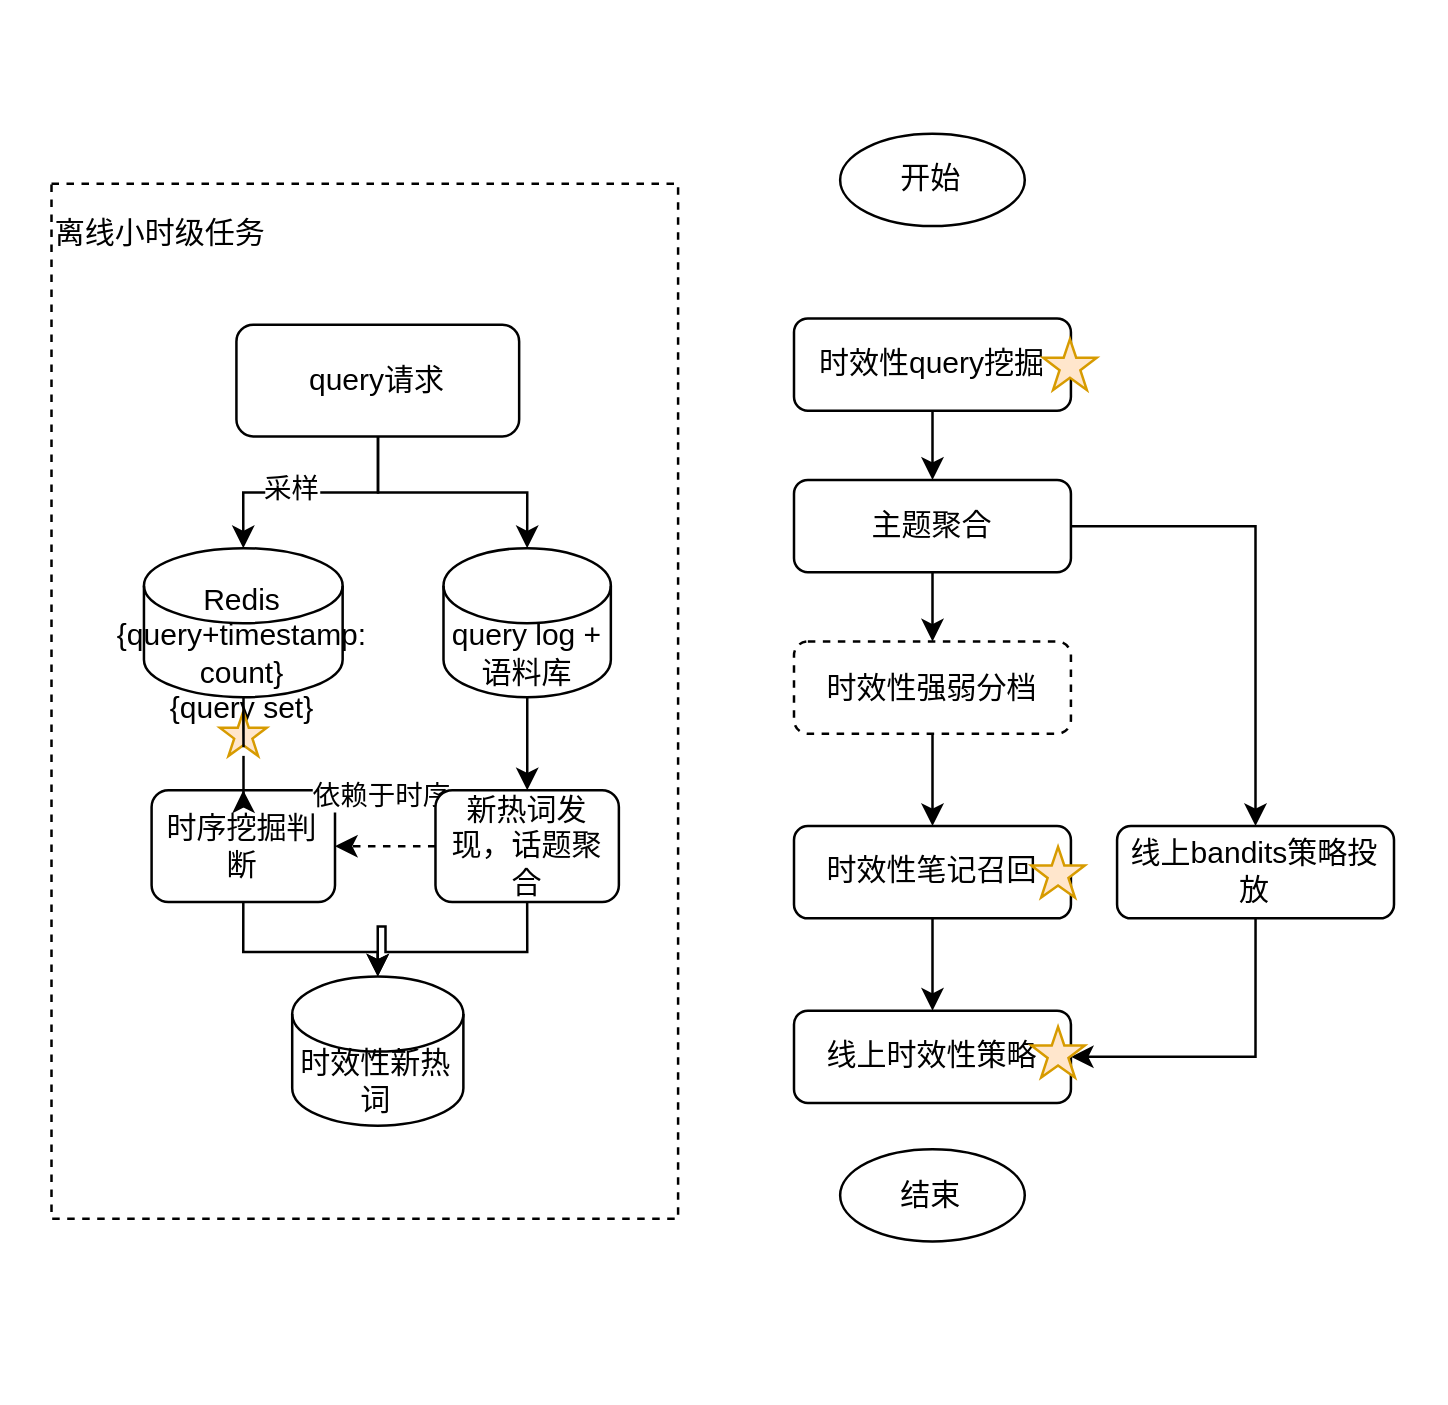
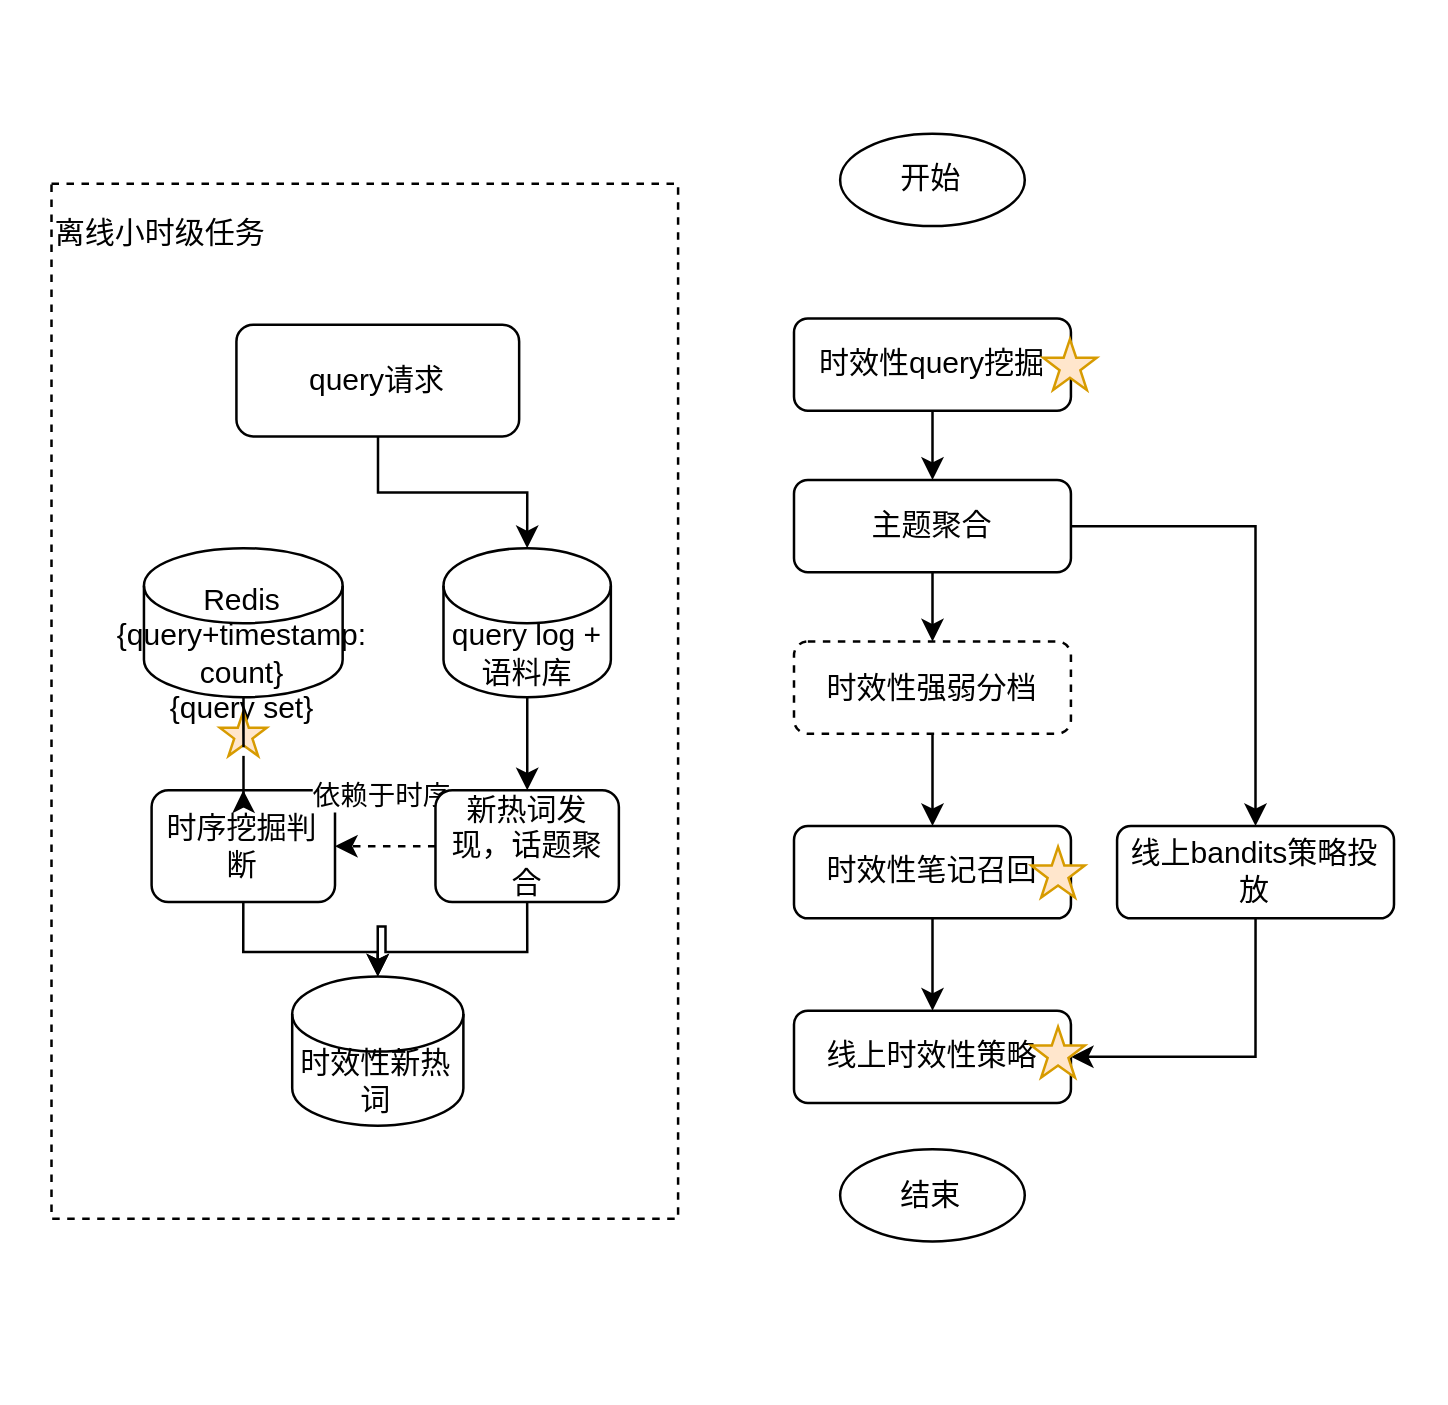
  <mxCell id="0" />
  <mxCell id="1" parent="0" />
  <mxCell id="2" value="" style="group" vertex="1" connectable="0" parent="1"><mxGeometry x="317" y="20" width="240" height="443.08" as="geometry" /></mxCell>
  <mxCell id="3" value="时效性query挖掘" style="rounded=1;whiteSpace=wrap;html=1;fontSize=12;glass=0;strokeWidth=1;shadow=0;" parent="2" vertex="1"><mxGeometry y="73.847" width="110.769" height="36.923" as="geometry" /></mxCell>
  <mxCell id="4" value="主题聚合" style="whiteSpace=wrap;html=1;rounded=1;glass=0;strokeWidth=1;shadow=0;" vertex="1" parent="2"><mxGeometry y="138.462" width="110.769" height="36.923" as="geometry" /></mxCell>
  <mxCell id="5" value="" style="edgeStyle=orthogonalEdgeStyle;rounded=0;orthogonalLoop=1;jettySize=auto;html=1;" edge="1" parent="2" source="3" target="4"><mxGeometry relative="1" as="geometry" /></mxCell>
  <mxCell id="6" value="时效性强弱分档" style="whiteSpace=wrap;html=1;rounded=1;glass=0;strokeWidth=1;shadow=0;dashed=1;" vertex="1" parent="2"><mxGeometry y="203.078" width="110.769" height="36.923" as="geometry" /></mxCell>
  <mxCell id="7" value="" style="edgeStyle=orthogonalEdgeStyle;rounded=0;orthogonalLoop=1;jettySize=auto;html=1;" edge="1" parent="2" source="4" target="6"><mxGeometry relative="1" as="geometry" /></mxCell>
  <mxCell id="8" value="时效性笔记召回" style="whiteSpace=wrap;html=1;rounded=1;glass=0;strokeWidth=1;shadow=0;" vertex="1" parent="2"><mxGeometry y="276.925" width="110.769" height="36.923" as="geometry" /></mxCell>
  <mxCell id="9" value="" style="edgeStyle=orthogonalEdgeStyle;rounded=0;orthogonalLoop=1;jettySize=auto;html=1;" edge="1" parent="2" source="6" target="8"><mxGeometry relative="1" as="geometry" /></mxCell>
  <mxCell id="10" value="线上bandits策略投放" style="whiteSpace=wrap;html=1;rounded=1;glass=0;strokeWidth=1;shadow=0;" vertex="1" parent="2"><mxGeometry x="129.231" y="276.925" width="110.769" height="36.923" as="geometry" /></mxCell>
  <mxCell id="11" value="" style="edgeStyle=orthogonalEdgeStyle;rounded=0;orthogonalLoop=1;jettySize=auto;html=1;" edge="1" parent="2" source="4" target="10"><mxGeometry relative="1" as="geometry" /></mxCell>
  <mxCell id="12" value="线上时效性策略" style="whiteSpace=wrap;html=1;rounded=1;glass=0;strokeWidth=1;shadow=0;" vertex="1" parent="2"><mxGeometry y="350.772" width="110.769" height="36.923" as="geometry" /></mxCell>
  <mxCell id="13" value="" style="edgeStyle=orthogonalEdgeStyle;rounded=0;orthogonalLoop=1;jettySize=auto;html=1;" edge="1" parent="2" source="8" target="12"><mxGeometry relative="1" as="geometry" /></mxCell>
  <mxCell id="14" style="edgeStyle=orthogonalEdgeStyle;rounded=0;orthogonalLoop=1;jettySize=auto;html=1;entryX=1;entryY=0.5;entryDx=0;entryDy=0;exitX=0.5;exitY=1;exitDx=0;exitDy=0;" edge="1" parent="2" source="10" target="12"><mxGeometry relative="1" as="geometry" /></mxCell>
  <mxCell id="15" value="结束" style="ellipse;whiteSpace=wrap;html=1;rounded=1;glass=0;strokeWidth=1;shadow=0;" vertex="1" parent="2"><mxGeometry x="18.462" y="406.157" width="73.846" height="36.923" as="geometry" /></mxCell>
  <mxCell id="16" value="开始" style="ellipse;whiteSpace=wrap;html=1;rounded=1;glass=0;strokeWidth=1;shadow=0;" vertex="1" parent="2"><mxGeometry x="18.462" width="73.846" height="36.923" as="geometry" /></mxCell>
  <mxCell id="17" value="" style="verticalLabelPosition=bottom;verticalAlign=top;html=1;shape=mxgraph.basic.star;fillColor=#ffe6cc;strokeColor=#d79b00;" vertex="1" parent="2"><mxGeometry x="99.692" y="82.154" width="21.378" height="20.308" as="geometry" /></mxCell>
  <mxCell id="18" value="" style="verticalLabelPosition=bottom;verticalAlign=top;html=1;shape=mxgraph.basic.star;fillColor=#ffe6cc;strokeColor=#d79b00;" vertex="1" parent="2"><mxGeometry x="94.929" y="285.233" width="21.378" height="20.308" as="geometry" /></mxCell>
  <mxCell id="19" value="" style="verticalLabelPosition=bottom;verticalAlign=top;html=1;shape=mxgraph.basic.star;fillColor=#ffe6cc;strokeColor=#d79b00;" vertex="1" parent="2"><mxGeometry x="94.929" y="357.233" width="21.378" height="20.308" as="geometry" /></mxCell>
  <mxCell id="20" value="&lt;br&gt;&lt;br&gt;&lt;br&gt;&lt;br&gt;&lt;br&gt;&lt;br&gt;离线小时级任务&amp;nbsp; &amp;nbsp; &amp;nbsp; &amp;nbsp; &amp;nbsp; &amp;nbsp; &amp;nbsp; &amp;nbsp; &amp;nbsp; &amp;nbsp; &amp;nbsp; &amp;nbsp; &amp;nbsp; &amp;nbsp; &amp;nbsp; &amp;nbsp; &amp;nbsp; &amp;nbsp; &amp;nbsp; &amp;nbsp; &amp;nbsp; &amp;nbsp; &amp;nbsp; &amp;nbsp; &amp;nbsp; &amp;nbsp; &amp;nbsp; &amp;nbsp; &amp;nbsp; &amp;nbsp; &amp;nbsp; &amp;nbsp; &amp;nbsp; &amp;nbsp; &amp;nbsp; &amp;nbsp; &amp;nbsp; &amp;nbsp; &amp;nbsp; &amp;nbsp; &amp;nbsp; &amp;nbsp; &amp;nbsp; &amp;nbsp; &amp;nbsp; &amp;nbsp; &amp;nbsp;&lt;br&gt;&lt;br&gt;&lt;br&gt;&lt;br&gt;&lt;br&gt;&lt;br&gt;&lt;br&gt;&lt;br&gt;&lt;br&gt;&lt;br&gt;&lt;br&gt;&lt;br&gt;&lt;br&gt;&lt;br&gt;&lt;br&gt;&lt;br&gt;&lt;br&gt;&lt;br&gt;&lt;br&gt;&lt;br&gt;&lt;br&gt;&lt;br&gt;&lt;br&gt;&lt;br&gt;&lt;br&gt;&lt;br&gt;&lt;br&gt;&lt;br&gt;&lt;br&gt;&lt;br&gt;&lt;br&gt;&lt;br&gt;" style="rounded=0;whiteSpace=wrap;html=1;dashed=1" vertex="1" parent="1"><mxGeometry x="20" y="40" width="250.64" height="414" as="geometry" /></mxCell>
  <mxCell id="21" value="query请求" style="rounded=1;whiteSpace=wrap;html=1;" vertex="1" parent="1"><mxGeometry x="93.969" y="96.353" width="113.094" height="44.706" as="geometry" /></mxCell>
  <mxCell id="22" value="Redis&lt;br&gt;{query+timestamp: count}&lt;br&gt;{query set}" style="shape=cylinder3;whiteSpace=wrap;html=1;boundedLbl=1;backgroundOutline=1;size=15;" vertex="1" parent="1"><mxGeometry x="56.985" y="185.765" width="79.471" height="59.608" as="geometry" /></mxCell>
- <mxCell id="23" style="edgeStyle=orthogonalEdgeStyle;rounded=0;orthogonalLoop=1;jettySize=auto;html=1;entryX=0.5;entryY=0;entryDx=0;entryDy=0;entryPerimeter=0;" edge="1" parent="1" source="21" target="22"><mxGeometry relative="1" as="geometry" /></mxCell>
- <mxCell id="24" value="采样" style="edgeLabel;html=1;align=center;verticalAlign=middle;resizable=0;points=[];" vertex="1" connectable="0" parent="23"><mxGeometry x="0.182" y="-2" relative="1" as="geometry"><mxPoint as="offset" /></mxGeometry></mxCell>
  <mxCell id="25" value="query log + 语料库" style="shape=cylinder3;whiteSpace=wrap;html=1;boundedLbl=1;backgroundOutline=1;size=15;" vertex="1" parent="1"><mxGeometry x="176.803" y="185.765" width="66.939" height="59.608" as="geometry" /></mxCell>
  <mxCell id="26" style="edgeStyle=orthogonalEdgeStyle;rounded=0;orthogonalLoop=1;jettySize=auto;html=1;entryX=0.5;entryY=0;entryDx=0;entryDy=0;entryPerimeter=0;" edge="1" parent="1" source="21" target="25"><mxGeometry relative="1" as="geometry" /></mxCell>
  <mxCell id="27" value="时序挖掘判断" style="rounded=1;whiteSpace=wrap;html=1;" vertex="1" parent="1"><mxGeometry x="60.041" y="282.627" width="73.358" height="44.706" as="geometry" /></mxCell>
  <mxCell id="28" style="edgeStyle=orthogonalEdgeStyle;rounded=0;orthogonalLoop=1;jettySize=auto;html=1;entryX=0.5;entryY=0;entryDx=0;entryDy=0;startArrow=none;" edge="1" parent="1" source="36" target="27"><mxGeometry relative="1" as="geometry" /></mxCell>
  <mxCell id="29" style="edgeStyle=orthogonalEdgeStyle;rounded=0;orthogonalLoop=1;jettySize=auto;html=1;exitX=0;exitY=0.5;exitDx=0;exitDy=0;entryX=1;entryY=0.5;entryDx=0;entryDy=0;dashed=1;" edge="1" parent="1" source="31" target="27"><mxGeometry relative="1" as="geometry" /></mxCell>
  <mxCell id="30" value="依赖于时序" style="edgeLabel;html=1;align=center;verticalAlign=middle;resizable=0;points=[];" vertex="1" connectable="0" parent="29"><mxGeometry x="0.072" y="-4" relative="1" as="geometry"><mxPoint y="-16" as="offset" /></mxGeometry></mxCell>
  <mxCell id="31" value="新热词发现，话题聚合" style="rounded=1;whiteSpace=wrap;html=1;" vertex="1" parent="1"><mxGeometry x="173.593" y="282.627" width="73.358" height="44.706" as="geometry" /></mxCell>
  <mxCell id="32" style="edgeStyle=orthogonalEdgeStyle;rounded=0;orthogonalLoop=1;jettySize=auto;html=1;" edge="1" parent="1" source="25" target="31"><mxGeometry relative="1" as="geometry" /></mxCell>
  <mxCell id="33" value="时效性新热词" style="shape=cylinder3;whiteSpace=wrap;html=1;boundedLbl=1;backgroundOutline=1;size=15;" vertex="1" parent="1"><mxGeometry x="116.282" y="357.137" width="68.468" height="59.608" as="geometry" /></mxCell>
  <mxCell id="34" style="edgeStyle=orthogonalEdgeStyle;rounded=0;orthogonalLoop=1;jettySize=auto;html=1;exitX=0.5;exitY=1;exitDx=0;exitDy=0;entryX=0.5;entryY=0;entryDx=0;entryDy=0;entryPerimeter=0;" edge="1" parent="1" source="27" target="33"><mxGeometry relative="1" as="geometry" /></mxCell>
  <mxCell id="35" style="edgeStyle=orthogonalEdgeStyle;rounded=0;orthogonalLoop=1;jettySize=auto;html=1;exitX=0.5;exitY=1;exitDx=0;exitDy=0;entryX=0.5;entryY=0;entryDx=0;entryDy=0;entryPerimeter=0;" edge="1" parent="1" source="31" target="33"><mxGeometry relative="1" as="geometry" /></mxCell>
  <mxCell id="36" value="" style="verticalLabelPosition=bottom;verticalAlign=top;html=1;shape=mxgraph.basic.star;fillColor=#ffe6cc;strokeColor=#d79b00;" vertex="1" parent="1"><mxGeometry x="87.357" y="251.064" width="18.725" height="17.787" as="geometry" /></mxCell>
  <mxCell id="37" value="" style="edgeStyle=orthogonalEdgeStyle;rounded=0;orthogonalLoop=1;jettySize=auto;html=1;entryX=0.5;entryY=0;entryDx=0;entryDy=0;endArrow=none;" edge="1" parent="1" source="22" target="36"><mxGeometry relative="1" as="geometry"><mxPoint x="96.728" y="245.373" as="sourcePoint" /><mxPoint x="96.72" y="282.627" as="targetPoint" /></mxGeometry></mxCell>
